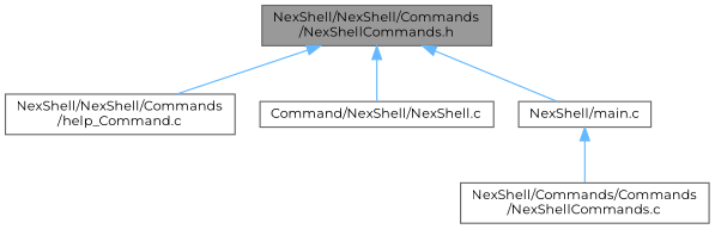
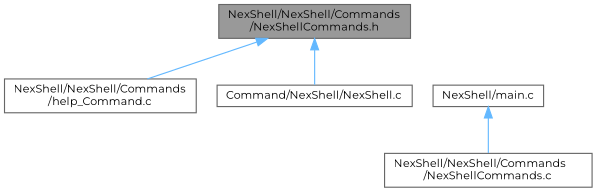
  digraph {
    fontname=Montserrat
    node [color=grey40 fillcolor=white fontname=Montserrat fontsize=10 shape=box style=filled]
    edge [color=steelblue1 dir=back fontname=Montserrat fontsize=10 labelfontname=Helvetica labelfontsize=10 style=solid]
    n1 [color=gray40 fillcolor=grey60 fontcolor=black height=0.2 label="NexShell/NexShell/Commands\l/NexShellCommands.h" width=0.4]
    n2 [height=0.2 label="NexShell/NexShell/Commands\l/help_Command.c" width=0.4]
    n3 [height=0.2 label="Command/NexShell/NexShell.c" width=0.4]
    n4 [height=0.2 label="NexShell/main.c" width=0.4]
-   n5 [height=0.2 label="NexShell/Commands/Commands\l/NexShellCommands.c" width=0.4]
+   n5 [height=0.2 label="NexShell/NexShell/Commands\l/NexShellCommands.c" width=0.4]
    n1 -> n2
    n1 -> n3
-   n1 -> n4
    n4 -> n5
  }
